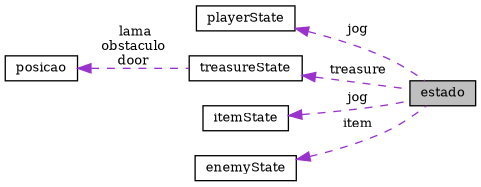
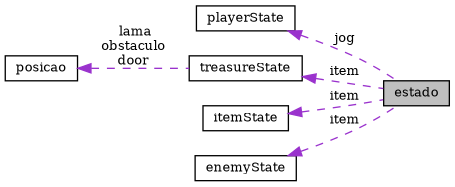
  digraph {
    fontname="DejaVu Serif"
    rankdir=LR
    node [color=black fillcolor=white fontname="DejaVu Serif" fontsize=10 shape=record style=filled]
    edge [color=darkorchid3 dir=back fontname="DejaVu Serif" fontsize=10 labelfontname=Helvetica labelfontsize=10 style=dashed]
    n1 [fillcolor=grey75 fontcolor=black height=0.2 label=estado width=0.4]
    n2 [height=0.2 label=playerState width=0.4]
    n3 [height=0.2 label=posicao width=0.4]
    n4 [height=0.2 label=treasureState width=0.4]
    n5 [height=0.2 label=itemState width=0.4]
    n6 [height=0.2 label=enemyState width=0.4]
    n2 -> n1 [label=" jog"]
    n3 -> n4 [label=" lama\nobstaculo\ndoor"]
-   n4 -> n1 [label=" treasure"]
-   n5 -> n1 [label=" jog"]
+   n4 -> n1 [label=" item"]
+   n5 -> n1 [label=" item"]
    n6 -> n1 [label=" item"]
  }
